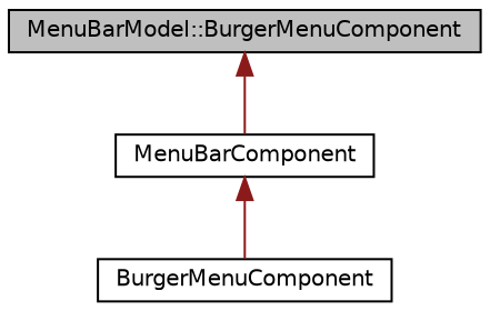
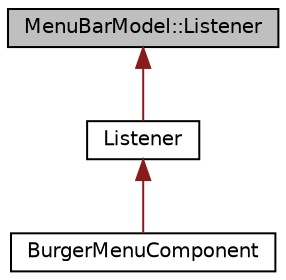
  digraph {
    node [color=black fontname=Helvetica fontsize=10 shape=record]
    edge [color=firebrick4 dir=back fontname=Helvetica fontsize=10 labelfontname=Helvetica labelfontsize=10 style=solid]
-   n1 [fillcolor=grey75 fontcolor=black height=0.2 label="MenuBarModel::BurgerMenuComponent" style=filled width=0.4]
-   n2 [height=0.2 label=MenuBarComponent width=0.4]
+   n1 [fillcolor=grey75 fontcolor=black height=0.2 label="MenuBarModel::Listener" style=filled width=0.4]
+   n2 [height=0.2 label=Listener width=0.4]
    n3 [height=0.2 label=BurgerMenuComponent width=0.4]
    n1 -> n2
    n2 -> n3
  }
